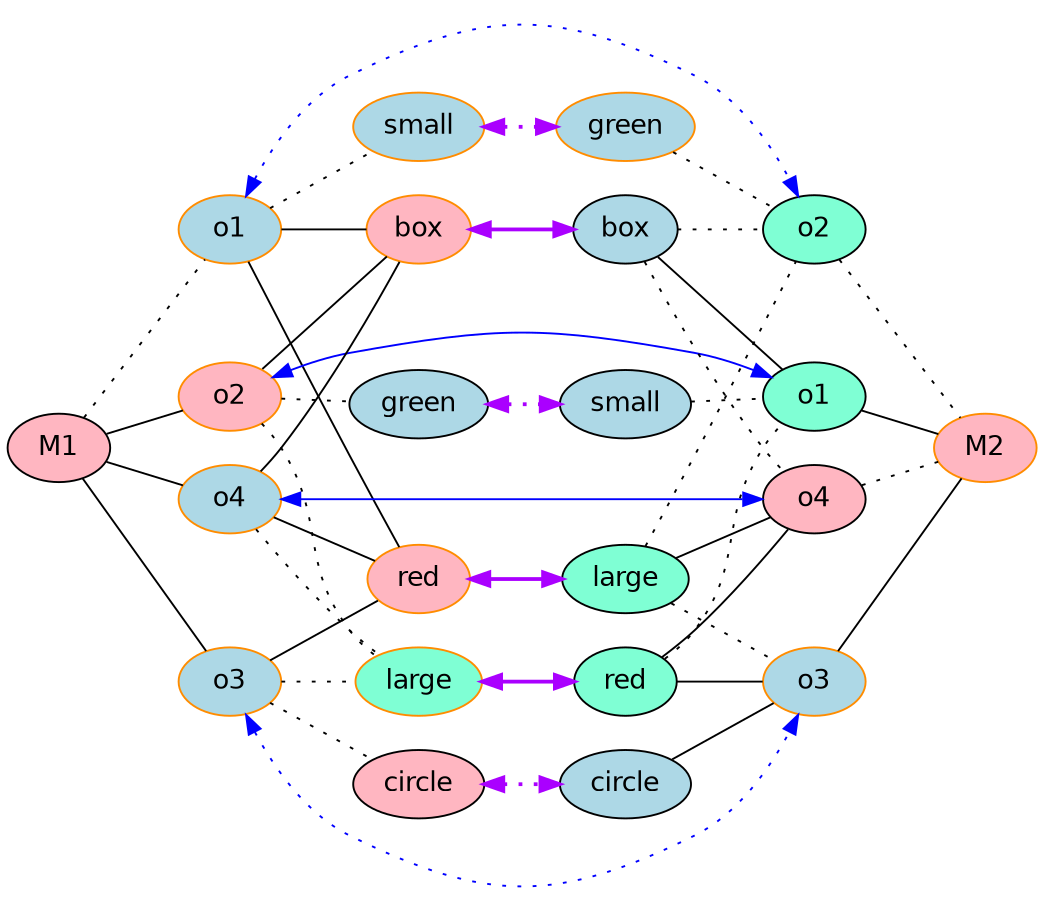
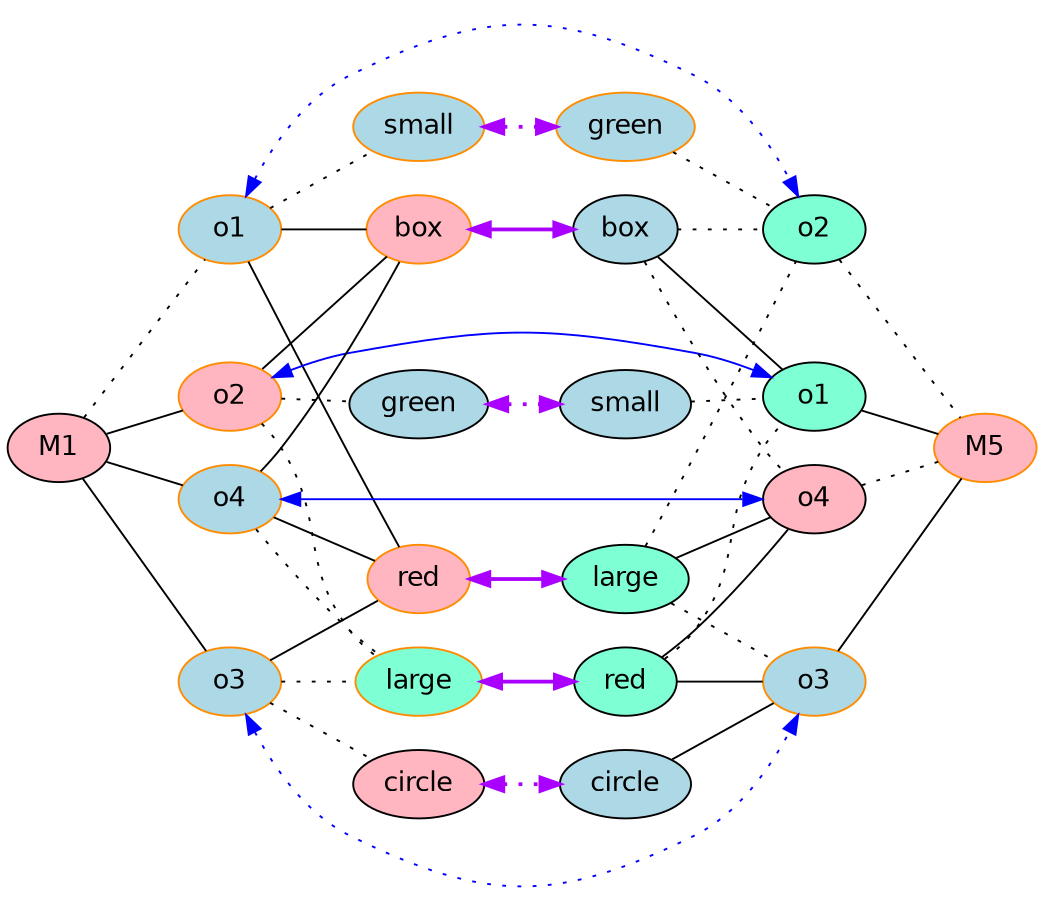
  strict digraph {
    rankdir=LR
    node [fillcolor=lightblue fontname=Helvetica shape=oval style=filled color=black]
    edge [constraint=true dir=none style=dotted]
    M1 [fillcolor=lightpink height=0.5 width=0.75]
    n2 [height=0.5 label=o1 width=0.75 color=darkorange]
    n3 [fillcolor=lightpink height=0.5 label=o2 width=0.75 color=darkorange]
    n4 [height=0.5 label=o3 width=0.75 color=darkorange]
    n5 [height=0.5 label=o4 width=0.75 color=darkorange]
    n6 [height=0.5 label=red width=0.75 fillcolor=lightpink color=darkorange]
    n7 [height=0.5 label=box width=0.75 fillcolor=lightpink color=darkorange]
    n8 [height=0.5 label=small width=0.88464 color=darkorange]
    n9 [fillcolor=aquamarine height=0.5 label=o2 width=0.75]
    n10 [fillcolor=aquamarine height=0.5 label=o1 width=0.75]
    n11 [height=0.5 label=green width=0.93881]
    n12 [height=0.5 label=large width=0.86659 fillcolor=aquamarine color=darkorange]
    n13 [height=0.5 label=o3 width=0.75 color=darkorange]
    n14 [height=0.5 label=circle width=0.88464 fillcolor=lightpink]
    n15 [fillcolor=lightpink height=0.5 label=o4 width=0.75]
-   M2 [fillcolor=lightpink height=0.5 width=0.75 color=darkorange]
+   M2 [fillcolor=lightpink height=0.5 width=0.75 color=darkorange label=M5]
    n17 [height=0.5 label=large width=0.86659 fillcolor=aquamarine]
    n18 [height=0.5 label=box width=0.75]
    n19 [height=0.5 label=green width=0.93881 color=darkorange]
    n20 [height=0.5 label=red width=0.75 fillcolor=aquamarine]
    n21 [height=0.5 label=small width=0.88464]
    n22 [height=0.5 label=circle width=0.88464]
    M1 -> n2 [penwidth=1]
    M1 -> n3 [penwidth=1 style=solid]
    M1 -> n4 [penwidth=1 style=solid]
    M1 -> n5 [penwidth=1 style=solid]
    n2 -> n6 [style=solid]
    n2 -> n7 [style=solid]
    n2 -> n8
    n2 -> n9 [color=blue dir=both penwidth=1]
    n3 -> n7 [style=solid]
    n3 -> n10 [color=blue dir=both penwidth=1 style=solid]
    n3 -> n11
    n3 -> n12
    n4 -> n6 [style=solid]
    n4 -> n12
    n4 -> n13 [color=blue dir=both penwidth=1]
    n4 -> n14
    n5 -> n6 [style=solid]
    n5 -> n7 [style=solid]
    n5 -> n12
    n5 -> n15 [color=blue dir=both penwidth=1 style=solid]
    n6 -> n17 [color="#AA00FF" dir=both penwidth=2 style=solid]
    n7 -> n18 [color="#AA00FF" dir=both penwidth=2 style=solid]
    n8 -> n19 [color="#AA00FF" dir=both penwidth=2]
    n9 -> M2 [penwidth=1]
    n10 -> M2 [penwidth=1 style=solid]
    n11 -> n21 [color="#AA00FF" dir=both penwidth=2]
    n12 -> n20 [color="#AA00FF" dir=both penwidth=2 style=solid]
    n13 -> M2 [penwidth=1 style=solid]
    n14 -> n22 [color="#AA00FF" dir=both penwidth=2]
    n15 -> M2 [penwidth=1]
    n17 -> n9
    n17 -> n13
    n17 -> n15 [style=solid]
    n18 -> n9
    n18 -> n10 [style=solid]
    n18 -> n15
    n19 -> n9
    n20 -> n10
    n20 -> n13 [style=solid]
    n20 -> n15 [style=solid]
    n21 -> n10
    n22 -> n13 [style=solid]
  }
